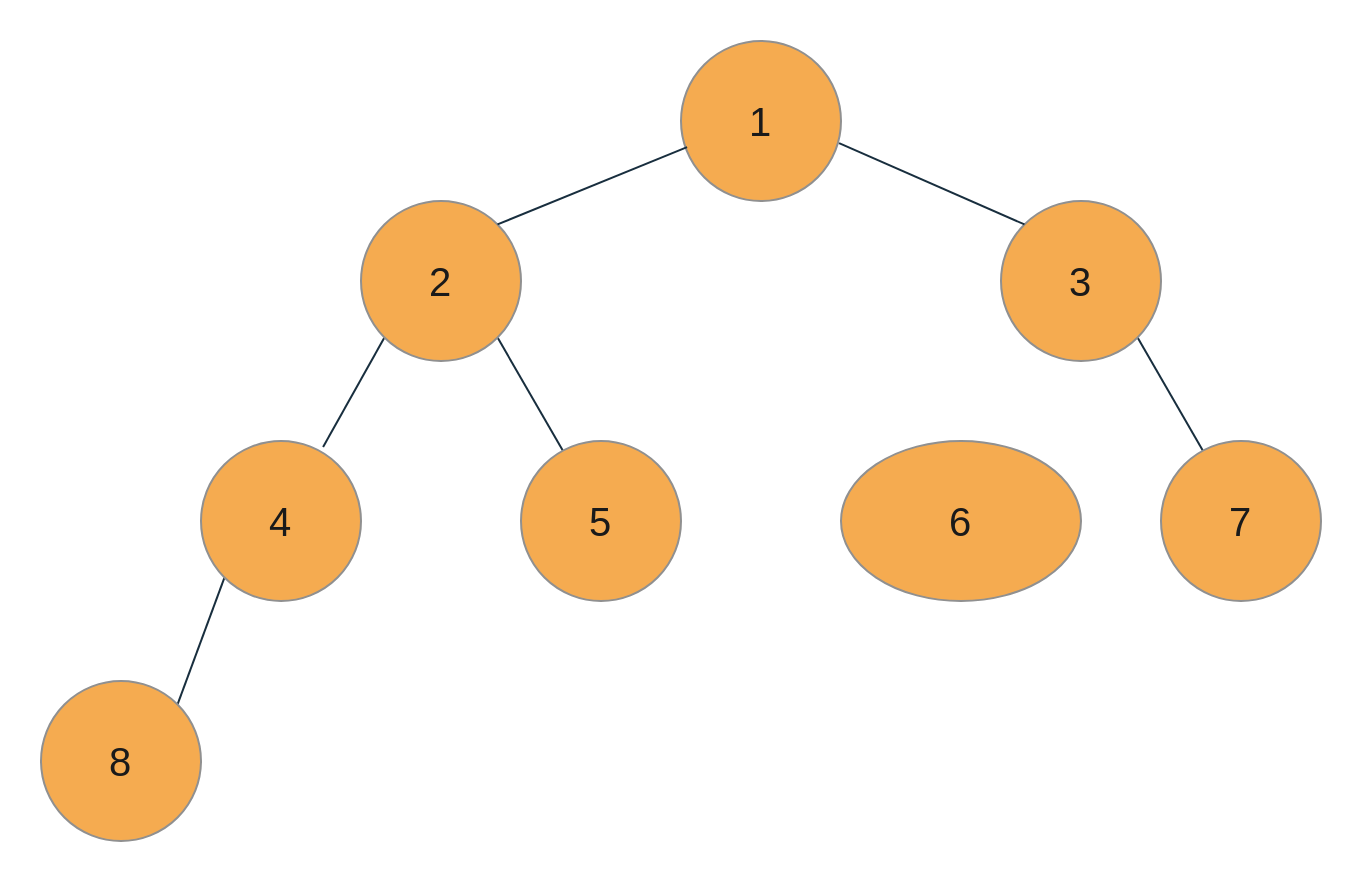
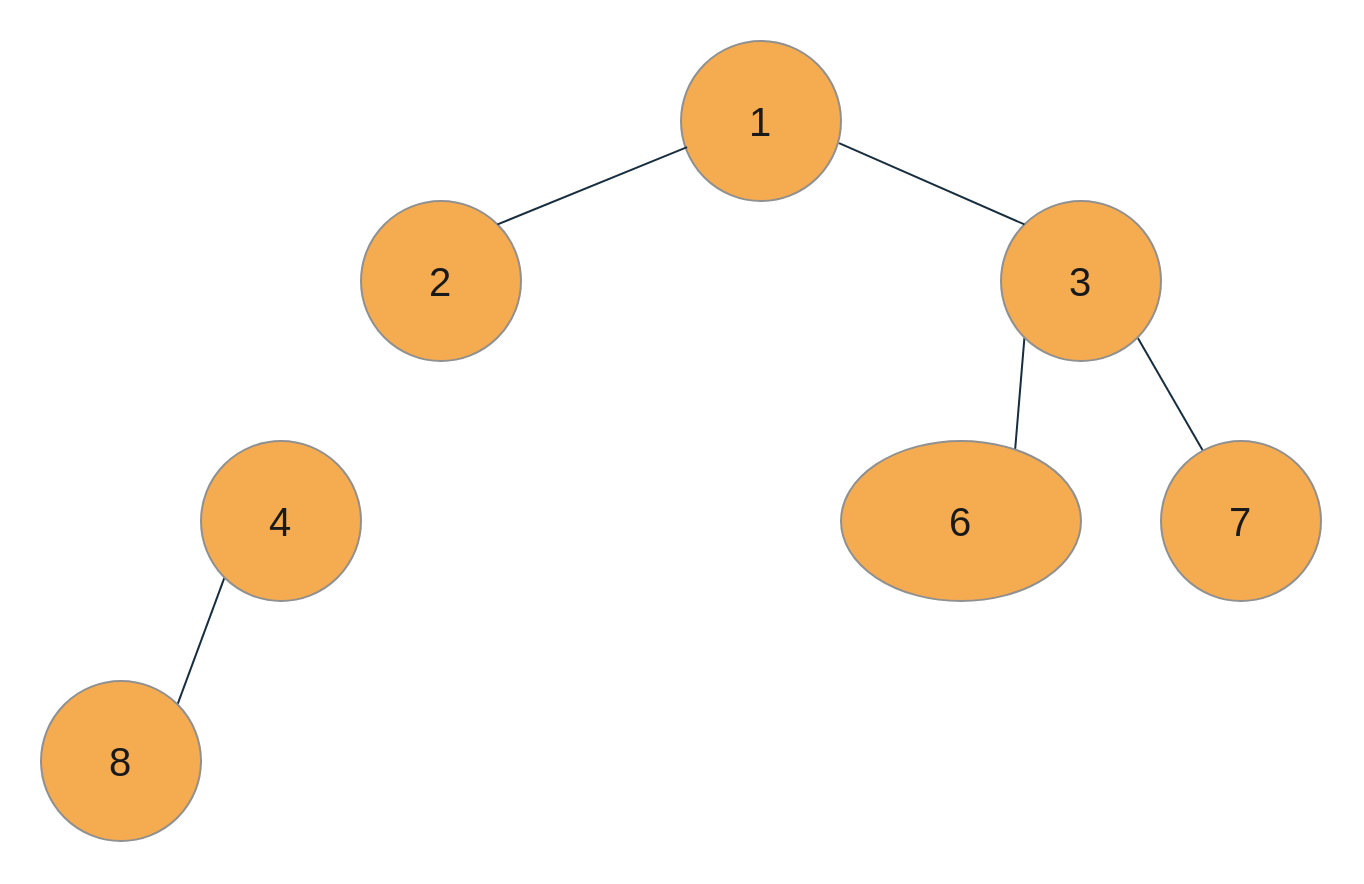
  <mxCell id="0" />
  <mxCell id="1" parent="0" />
  <mxCell id="2" value="1" style="ellipse;whiteSpace=wrap;html=1;aspect=fixed;labelBackgroundColor=none;fillColor=#F5AB50;strokeColor=#909090;fontColor=#1A1A1A;fontSize=20;" parent="1" vertex="1"><mxGeometry x="340" y="20" width="80" height="80" as="geometry" /></mxCell>
- <mxCell id="3" style="rounded=0;orthogonalLoop=1;jettySize=auto;html=1;entryX=0.763;entryY=0.038;entryDx=0;entryDy=0;startArrow=none;startFill=0;endArrow=none;labelBackgroundColor=none;fontColor=default;exitX=0;exitY=1;exitDx=0;exitDy=0;entryPerimeter=0;strokeColor=#182E3E;fontSize=20;" parent="1" source="5" target="10" edge="1"><mxGeometry relative="1" as="geometry" /></mxCell>
- <mxCell id="4" style="rounded=0;orthogonalLoop=1;jettySize=auto;html=1;entryX=0.263;entryY=0.063;entryDx=0;entryDy=0;fontColor=default;startArrow=none;startFill=0;endArrow=none;labelBackgroundColor=none;exitX=1;exitY=1;exitDx=0;exitDy=0;entryPerimeter=0;strokeColor=#182E3E;fontSize=20;" parent="1" source="5" target="11" edge="1"><mxGeometry relative="1" as="geometry" /></mxCell>
  <mxCell id="5" value="2" style="ellipse;whiteSpace=wrap;html=1;aspect=fixed;labelBackgroundColor=none;fillColor=#F5AB50;strokeColor=#909090;fontColor=#1A1A1A;fontSize=20;" parent="1" vertex="1"><mxGeometry x="180" y="100" width="80" height="80" as="geometry" /></mxCell>
+ <mxCell id="6" style="rounded=0;orthogonalLoop=1;jettySize=auto;html=1;entryX=0.725;entryY=0.063;entryDx=0;entryDy=0;fontColor=default;exitX=0;exitY=1;exitDx=0;exitDy=0;startArrow=none;startFill=0;endArrow=none;labelBackgroundColor=none;entryPerimeter=0;strokeColor=#182E3E;fontSize=20;" parent="1" source="8" target="12" edge="1"><mxGeometry relative="1" as="geometry" /></mxCell>
  <mxCell id="7" style="rounded=0;orthogonalLoop=1;jettySize=auto;html=1;entryX=0.263;entryY=0.063;entryDx=0;entryDy=0;fontColor=default;exitX=1;exitY=1;exitDx=0;exitDy=0;startArrow=none;startFill=0;endArrow=none;labelBackgroundColor=none;entryPerimeter=0;strokeColor=#182E3E;fontSize=20;" parent="1" source="8" target="13" edge="1"><mxGeometry relative="1" as="geometry" /></mxCell>
  <mxCell id="8" value="3" style="ellipse;whiteSpace=wrap;html=1;aspect=fixed;labelBackgroundColor=none;fillColor=#F5AB50;strokeColor=#909090;fontColor=#1A1A1A;fontSize=20;" parent="1" vertex="1"><mxGeometry x="500" y="100" width="80" height="80" as="geometry" /></mxCell>
  <mxCell id="9" style="rounded=0;orthogonalLoop=1;jettySize=auto;html=1;entryX=1;entryY=0;entryDx=0;entryDy=0;exitX=0;exitY=1;exitDx=0;exitDy=0;endArrow=none;startFill=0;labelBackgroundColor=none;strokeColor=#182E3E;fontColor=default;fontSize=20;" parent="1" source="10" target="14" edge="1"><mxGeometry relative="1" as="geometry" /></mxCell>
  <mxCell id="10" value="4" style="ellipse;whiteSpace=wrap;html=1;aspect=fixed;labelBackgroundColor=none;fillColor=#F5AB50;strokeColor=#909090;fontColor=#1A1A1A;fontSize=20;" parent="1" vertex="1"><mxGeometry x="100" y="220" width="80" height="80" as="geometry" /></mxCell>
- <mxCell id="11" value="5" style="ellipse;whiteSpace=wrap;html=1;aspect=fixed;labelBackgroundColor=none;fillColor=#F5AB50;strokeColor=#909090;fontColor=#1A1A1A;fontSize=20;" parent="1" vertex="1"><mxGeometry x="260" y="220" width="80" height="80" as="geometry" /></mxCell>
  <mxCell id="12" value="6" style="ellipse;whiteSpace=wrap;html=1;aspect=fixed;labelBackgroundColor=none;fillColor=#F5AB50;strokeColor=#909090;fontColor=#1A1A1A;fontSize=20;" parent="1" vertex="1"><mxGeometry x="420" y="220" width="120" height="80" as="geometry" /></mxCell>
  <mxCell id="13" value="7" style="ellipse;whiteSpace=wrap;html=1;aspect=fixed;labelBackgroundColor=none;fillColor=#F5AB50;strokeColor=#909090;fontColor=#1A1A1A;fontSize=20;" parent="1" vertex="1"><mxGeometry x="580" y="220" width="80" height="80" as="geometry" /></mxCell>
  <mxCell id="14" value="8" style="ellipse;whiteSpace=wrap;html=1;aspect=fixed;labelBackgroundColor=none;fillColor=#F5AB50;strokeColor=#909090;fontColor=#1A1A1A;fontSize=20;" parent="1" vertex="1"><mxGeometry x="20" y="340" width="80" height="80" as="geometry" /></mxCell>
  <mxCell id="15" value="" style="endArrow=none;html=1;rounded=0;entryX=0.038;entryY=0.663;entryDx=0;entryDy=0;labelBackgroundColor=none;fontColor=default;exitX=1;exitY=0;exitDx=0;exitDy=0;entryPerimeter=0;strokeColor=#182E3E;fontSize=20;" parent="1" source="5" target="2" edge="1"><mxGeometry width="50" height="50" relative="1" as="geometry"><mxPoint x="270" y="80" as="sourcePoint" /><mxPoint x="320" y="30" as="targetPoint" /></mxGeometry></mxCell>
  <mxCell id="16" value="" style="endArrow=none;html=1;rounded=0;entryX=0;entryY=0;entryDx=0;entryDy=0;labelBackgroundColor=none;fontColor=default;exitX=0.988;exitY=0.638;exitDx=0;exitDy=0;exitPerimeter=0;strokeColor=#182E3E;fontSize=20;" parent="1" source="2" target="8" edge="1"><mxGeometry width="50" height="50" relative="1" as="geometry"><mxPoint x="380" y="80" as="sourcePoint" /><mxPoint x="520" y="10" as="targetPoint" /></mxGeometry></mxCell>
